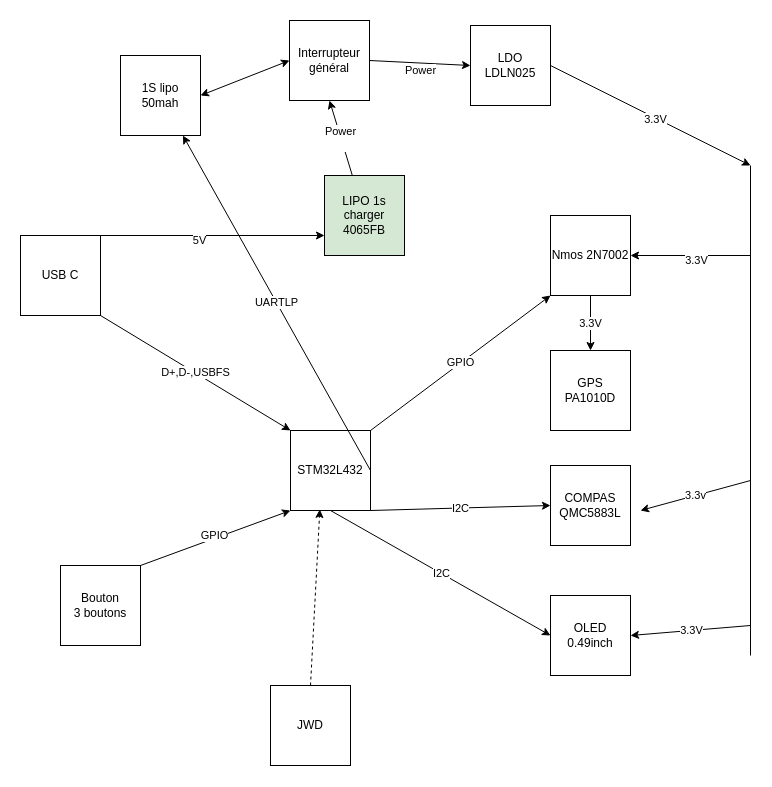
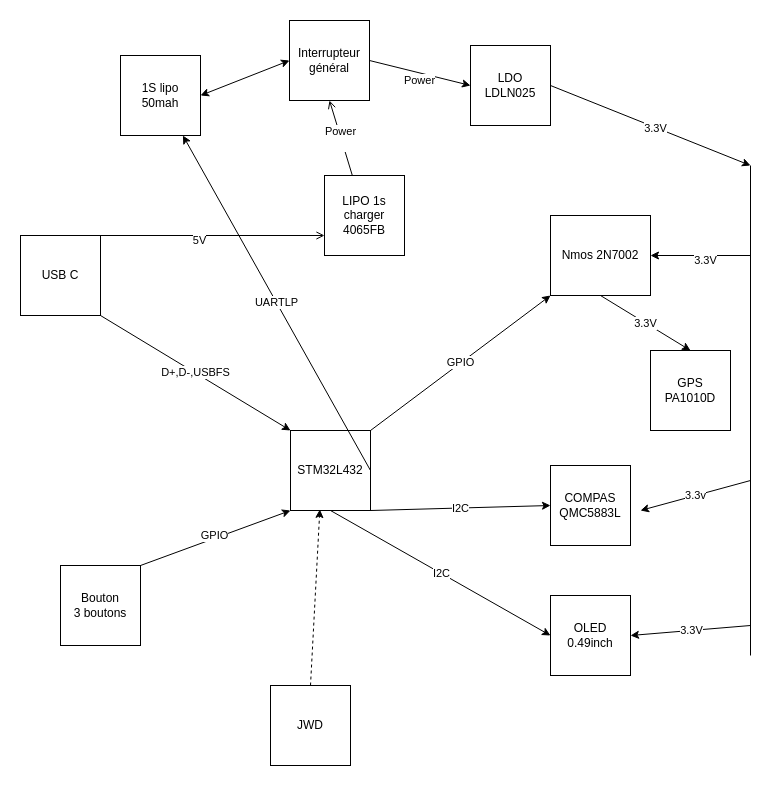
  <mxCell id="0" />
  <mxCell id="1" parent="0" />
  <mxCell id="2" value="STM32L432" style="whiteSpace=wrap;html=1;aspect=fixed;" vertex="1" parent="1"><mxGeometry x="290" y="430" width="80" height="80" as="geometry" /></mxCell>
- <mxCell id="3" value="GPS&lt;div&gt;PA1010D&lt;/div&gt;" style="whiteSpace=wrap;html=1;aspect=fixed;" vertex="1" parent="1"><mxGeometry x="550" y="350" width="80" height="80" as="geometry" /></mxCell>
+ <mxCell id="3" value="GPS&lt;div&gt;PA1010D&lt;/div&gt;" style="whiteSpace=wrap;html=1;aspect=fixed;" vertex="1" parent="1"><mxGeometry x="650" y="350" width="80" height="80" as="geometry" /></mxCell>
  <mxCell id="4" value="COMPAS&lt;div&gt;QMC5883L&lt;/div&gt;" style="whiteSpace=wrap;html=1;aspect=fixed;" vertex="1" parent="1"><mxGeometry x="550" y="465" width="80" height="80" as="geometry" /></mxCell>
- <mxCell id="5" value="LIPO 1s charger&lt;div&gt;4065FB&lt;/div&gt;" style="whiteSpace=wrap;html=1;aspect=fixed;fillColor=#d5e8d4;" vertex="1" parent="1"><mxGeometry x="324" y="175" width="80" height="80" as="geometry" /></mxCell>
+ <mxCell id="5" value="LIPO 1s charger&lt;div&gt;4065FB&lt;/div&gt;" style="whiteSpace=wrap;html=1;aspect=fixed;" vertex="1" parent="1"><mxGeometry x="324" y="175" width="80" height="80" as="geometry" /></mxCell>
  <mxCell id="6" value="1S lipo&lt;div&gt;50mah&lt;/div&gt;" style="whiteSpace=wrap;html=1;aspect=fixed;" vertex="1" parent="1"><mxGeometry x="120" y="55" width="80" height="80" as="geometry" /></mxCell>
  <mxCell id="7" value="OLED 0.49inch" style="whiteSpace=wrap;html=1;aspect=fixed;" vertex="1" parent="1"><mxGeometry x="550" y="595" width="80" height="80" as="geometry" /></mxCell>
- <mxCell id="8" value="Nmos 2N7002" style="whiteSpace=wrap;html=1;aspect=fixed;" vertex="1" parent="1"><mxGeometry x="550" y="215" width="80" height="80" as="geometry" /></mxCell>
+ <mxCell id="8" value="Nmos 2N7002" style="whiteSpace=wrap;html=1;aspect=fixed;" vertex="1" parent="1"><mxGeometry x="550" y="215" width="100" height="80" as="geometry" /></mxCell>
  <mxCell id="9" value="USB C" style="whiteSpace=wrap;html=1;aspect=fixed;" vertex="1" parent="1"><mxGeometry x="20" y="235" width="80" height="80" as="geometry" /></mxCell>
- <mxCell id="10" value="" style="endArrow=classic;html=1;rounded=0;exitX=1;exitY=0;exitDx=0;exitDy=0;entryX=0;entryY=0.75;entryDx=0;entryDy=0;" edge="1" parent="1" source="9" target="5"><mxGeometry relative="1" as="geometry"><mxPoint x="350" y="445" as="sourcePoint" /><mxPoint x="450" y="445" as="targetPoint" /></mxGeometry></mxCell>
+ <mxCell id="10" value="" style="endArrow=open;html=1;rounded=0;exitX=1;exitY=0;exitDx=0;exitDy=0;entryX=0;entryY=0.75;entryDx=0;entryDy=0;" edge="1" parent="1" source="9" target="5"><mxGeometry relative="1" as="geometry"><mxPoint x="350" y="445" as="sourcePoint" /><mxPoint x="450" y="445" as="targetPoint" /></mxGeometry></mxCell>
  <mxCell id="11" value="5V" style="edgeLabel;html=1;align=center;verticalAlign=middle;resizable=0;points=[];" vertex="1" connectable="0" parent="10"><mxGeometry x="-0.129" y="-4" relative="1" as="geometry"><mxPoint as="offset" /></mxGeometry></mxCell>
  <mxCell id="12" value="GPIO" style="endArrow=classic;html=1;rounded=0;exitX=1;exitY=0;exitDx=0;exitDy=0;entryX=0;entryY=1;entryDx=0;entryDy=0;" edge="1" parent="1" source="2" target="8"><mxGeometry relative="1" as="geometry"><mxPoint x="350" y="445" as="sourcePoint" /><mxPoint x="450" y="445" as="targetPoint" /></mxGeometry></mxCell>
- <mxCell id="13" value="Power&lt;div&gt;&lt;br&gt;&lt;/div&gt;" style="endArrow=classic;html=1;rounded=0;entryX=0.5;entryY=1;entryDx=0;entryDy=0;" edge="1" parent="1" source="5" target="30"><mxGeometry relative="1" as="geometry"><mxPoint x="280" y="215" as="sourcePoint" /><mxPoint x="450" y="445" as="targetPoint" /></mxGeometry></mxCell>
+ <mxCell id="13" value="Power&lt;div&gt;&lt;br&gt;&lt;/div&gt;" style="endArrow=open;html=1;rounded=0;entryX=0.5;entryY=1;entryDx=0;entryDy=0;" edge="1" parent="1" source="5" target="30"><mxGeometry relative="1" as="geometry"><mxPoint x="280" y="215" as="sourcePoint" /><mxPoint x="450" y="445" as="targetPoint" /></mxGeometry></mxCell>
  <mxCell id="14" value="I2C" style="endArrow=classic;html=1;rounded=0;exitX=1;exitY=1;exitDx=0;exitDy=0;entryX=0;entryY=0.5;entryDx=0;entryDy=0;" edge="1" parent="1" source="2" target="4"><mxGeometry relative="1" as="geometry"><mxPoint x="350" y="445" as="sourcePoint" /><mxPoint x="450" y="445" as="targetPoint" /></mxGeometry></mxCell>
  <mxCell id="15" value="UARTLP" style="endArrow=classic;html=1;rounded=0;exitX=1;exitY=0.5;exitDx=0;exitDy=0;" edge="1" parent="1" source="2" target="6"><mxGeometry relative="1" as="geometry"><mxPoint x="350" y="445" as="sourcePoint" /><mxPoint x="450" y="445" as="targetPoint" /></mxGeometry></mxCell>
  <mxCell id="16" value="" style="endArrow=classic;html=1;rounded=0;exitX=0.5;exitY=1;exitDx=0;exitDy=0;entryX=0;entryY=0.5;entryDx=0;entryDy=0;" edge="1" parent="1" source="2" target="7"><mxGeometry relative="1" as="geometry"><mxPoint x="350" y="445" as="sourcePoint" /><mxPoint x="450" y="445" as="targetPoint" /></mxGeometry></mxCell>
  <mxCell id="17" value="I2C" style="edgeLabel;resizable=0;html=1;;align=center;verticalAlign=middle;" connectable="0" vertex="1" parent="16"><mxGeometry relative="1" as="geometry" /></mxCell>
  <mxCell id="18" value="" style="endArrow=none;html=1;rounded=0;" edge="1" parent="1"><mxGeometry width="50" height="50" relative="1" as="geometry"><mxPoint x="750" y="655" as="sourcePoint" /><mxPoint x="750" y="165" as="targetPoint" /></mxGeometry></mxCell>
  <mxCell id="19" value="" style="endArrow=classic;html=1;rounded=0;entryX=1;entryY=0.5;entryDx=0;entryDy=0;" edge="1" parent="1" target="7"><mxGeometry relative="1" as="geometry"><mxPoint x="750" y="625" as="sourcePoint" /><mxPoint x="450" y="445" as="targetPoint" /></mxGeometry></mxCell>
  <mxCell id="20" value="3.3V" style="edgeLabel;resizable=0;html=1;;align=center;verticalAlign=middle;" connectable="0" vertex="1" parent="19"><mxGeometry relative="1" as="geometry" /></mxCell>
  <mxCell id="21" value="3.3v" style="endArrow=classic;html=1;rounded=0;entryX=1;entryY=0.5;entryDx=0;entryDy=0;" edge="1" parent="1"><mxGeometry relative="1" as="geometry"><mxPoint x="750" y="480" as="sourcePoint" /><mxPoint x="640" y="510" as="targetPoint" /></mxGeometry></mxCell>
  <mxCell id="22" value="" style="endArrow=classic;html=1;rounded=0;entryX=1;entryY=0.5;entryDx=0;entryDy=0;" edge="1" parent="1" target="8"><mxGeometry relative="1" as="geometry"><mxPoint x="750" y="255" as="sourcePoint" /><mxPoint x="640" y="285" as="targetPoint" /></mxGeometry></mxCell>
  <mxCell id="23" value="3.3V" style="edgeLabel;html=1;align=center;verticalAlign=middle;resizable=0;points=[];" vertex="1" connectable="0" parent="22"><mxGeometry x="-0.083" y="4" relative="1" as="geometry"><mxPoint as="offset" /></mxGeometry></mxCell>
- <mxCell id="24" value="LDO&lt;div&gt;LDLN025&lt;/div&gt;" style="whiteSpace=wrap;html=1;aspect=fixed;" vertex="1" parent="1"><mxGeometry x="470" y="25" width="80" height="80" as="geometry" /></mxCell>
+ <mxCell id="24" value="LDO&lt;div&gt;LDLN025&lt;/div&gt;" style="whiteSpace=wrap;html=1;aspect=fixed;" vertex="1" parent="1"><mxGeometry x="470" y="45" width="80" height="80" as="geometry" /></mxCell>
  <mxCell id="25" value="" style="endArrow=classic;html=1;rounded=0;exitX=1;exitY=0.5;exitDx=0;exitDy=0;entryX=0;entryY=0.5;entryDx=0;entryDy=0;" edge="1" parent="1" source="30" target="24"><mxGeometry relative="1" as="geometry"><mxPoint x="350" y="145" as="sourcePoint" /><mxPoint x="450" y="145" as="targetPoint" /></mxGeometry></mxCell>
  <mxCell id="26" value="Power" style="edgeLabel;html=1;align=center;verticalAlign=middle;resizable=0;points=[];" vertex="1" connectable="0" parent="25"><mxGeometry x="0.015" y="-7" relative="1" as="geometry"><mxPoint as="offset" /></mxGeometry></mxCell>
  <mxCell id="27" value="" style="endArrow=classic;html=1;rounded=0;exitX=1;exitY=0.5;exitDx=0;exitDy=0;" edge="1" parent="1" source="24"><mxGeometry relative="1" as="geometry"><mxPoint x="350" y="145" as="sourcePoint" /><mxPoint x="750" y="165" as="targetPoint" /></mxGeometry></mxCell>
  <mxCell id="28" value="3.3V" style="edgeLabel;html=1;align=center;verticalAlign=middle;resizable=0;points=[];" vertex="1" connectable="0" parent="27"><mxGeometry x="0.049" y="-1" relative="1" as="geometry"><mxPoint as="offset" /></mxGeometry></mxCell>
  <mxCell id="29" value="3.3V" style="endArrow=classic;html=1;rounded=0;exitX=0.5;exitY=1;exitDx=0;exitDy=0;entryX=0.5;entryY=0;entryDx=0;entryDy=0;" edge="1" parent="1" source="8" target="3"><mxGeometry relative="1" as="geometry"><mxPoint x="350" y="245" as="sourcePoint" /><mxPoint x="450" y="245" as="targetPoint" /></mxGeometry></mxCell>
  <mxCell id="30" value="Interrupteur général" style="whiteSpace=wrap;html=1;aspect=fixed;" vertex="1" parent="1"><mxGeometry x="289" y="20" width="80" height="80" as="geometry" /></mxCell>
  <mxCell id="31" value="" style="endArrow=classic;startArrow=classic;html=1;rounded=0;exitX=1;exitY=0.5;exitDx=0;exitDy=0;entryX=0;entryY=0.5;entryDx=0;entryDy=0;" edge="1" parent="1" source="6" target="30"><mxGeometry width="50" height="50" relative="1" as="geometry"><mxPoint x="380" y="275" as="sourcePoint" /><mxPoint x="430" y="225" as="targetPoint" /></mxGeometry></mxCell>
  <mxCell id="32" value="Bouton&lt;div&gt;3 boutons&lt;/div&gt;" style="whiteSpace=wrap;html=1;aspect=fixed;" vertex="1" parent="1"><mxGeometry x="60" y="565" width="80" height="80" as="geometry" /></mxCell>
  <mxCell id="33" value="" style="endArrow=classic;html=1;rounded=0;exitX=1;exitY=0;exitDx=0;exitDy=0;entryX=0;entryY=1;entryDx=0;entryDy=0;" edge="1" parent="1" source="32" target="2"><mxGeometry width="50" height="50" relative="1" as="geometry"><mxPoint x="380" y="675" as="sourcePoint" /><mxPoint x="430" y="625" as="targetPoint" /></mxGeometry></mxCell>
  <mxCell id="34" value="GPIO" style="edgeLabel;html=1;align=center;verticalAlign=middle;resizable=0;points=[];" vertex="1" connectable="0" parent="33"><mxGeometry x="-0.007" y="3" relative="1" as="geometry"><mxPoint as="offset" /></mxGeometry></mxCell>
  <mxCell id="35" value="JWD" style="whiteSpace=wrap;html=1;aspect=fixed;" vertex="1" parent="1"><mxGeometry x="270" y="685" width="80" height="80" as="geometry" /></mxCell>
  <mxCell id="36" value="" style="endArrow=classic;html=1;rounded=0;exitX=0.5;exitY=0;exitDx=0;exitDy=0;entryX=0.367;entryY=0.987;entryDx=0;entryDy=0;entryPerimeter=0;dashed=1;" edge="1" parent="1" source="35" target="2"><mxGeometry width="50" height="50" relative="1" as="geometry"><mxPoint x="380" y="675" as="sourcePoint" /><mxPoint x="430" y="625" as="targetPoint" /></mxGeometry></mxCell>
  <mxCell id="37" value="D+,D-,USBFS" style="endArrow=classic;html=1;rounded=0;exitX=1;exitY=1;exitDx=0;exitDy=0;entryX=0;entryY=0;entryDx=0;entryDy=0;" edge="1" parent="1" source="9" target="2"><mxGeometry relative="1" as="geometry"><mxPoint x="350" y="245" as="sourcePoint" /><mxPoint x="450" y="245" as="targetPoint" /></mxGeometry></mxCell>
